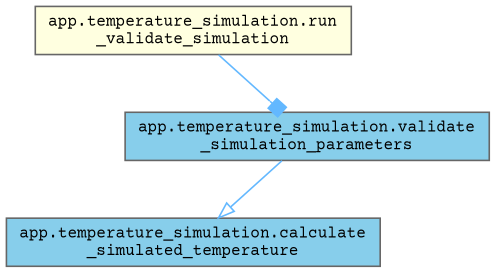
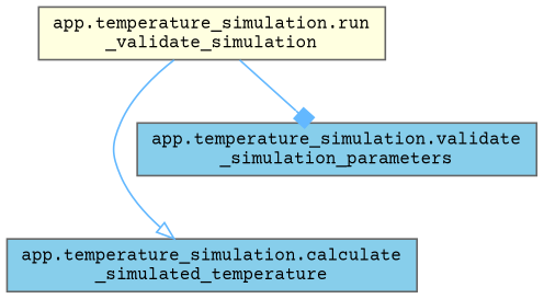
  digraph {
    fontname="Courier Prime"
    rankdir=TB
    node [color=grey40 fillcolor=skyblue fontname="Courier Prime" fontsize=10 shape=box style=filled]
    edge [color=steelblue1 fontname="Courier Prime" fontsize=10 labelfontname=Helvetica labelfontsize=10 style=solid]
    n1 [color=gray40 fillcolor=lightyellow fontcolor=black height=0.2 label="app.temperature_simulation.run\l_validate_simulation" width=0.4]
    n2 [height=0.2 label="app.temperature_simulation.calculate\l_simulated_temperature" width=0.4]
    n3 [height=0.2 label="app.temperature_simulation.validate\l_simulation_parameters" width=0.4]
-   n3 -> n2 [arrowhead=onormal]
+   n1 -> n2 [arrowhead=onormal]
    n1 -> n3 [arrowhead=box]
  }
